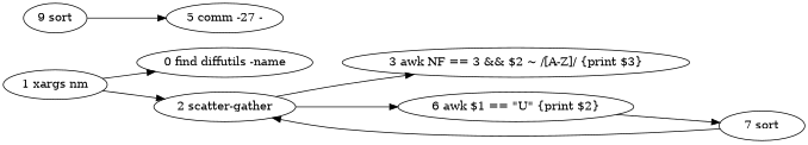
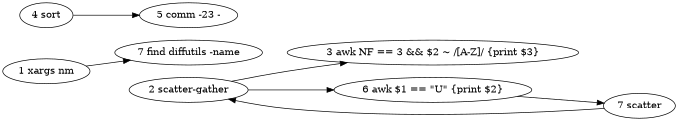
  digraph {
    rankdir=LR
-   n1 [label="0 find diffutils -name"]
+   n1 [label="7 find diffutils -name"]
    n2 [label="1 xargs nm"]
    n3 [label="2 scatter-gather"]
    n4 [label="3 awk NF == 3 && $2 ~ /[A-Z]/ {print $3}"]
    n5 [label="6 awk $1 == \"U\" {print $2}"]
-   n6 [label="7 sort"]
-   n7 [label="9 sort"]
-   n8 [label="5 comm -27 -"]
+   n6 [label="7 scatter"]
+   n7 [label="4 sort"]
+   n8 [label="5 comm -23 -"]
    n2 -> n1
-   n2 -> n3
    n3 -> n4
    n3 -> n5
    n5 -> n6
    n6 -> n3
    n7 -> n8
  }
